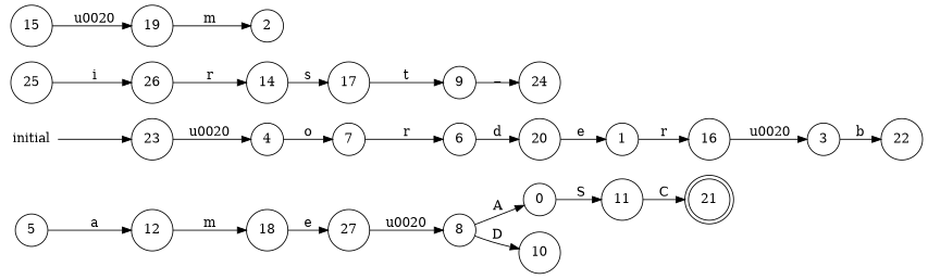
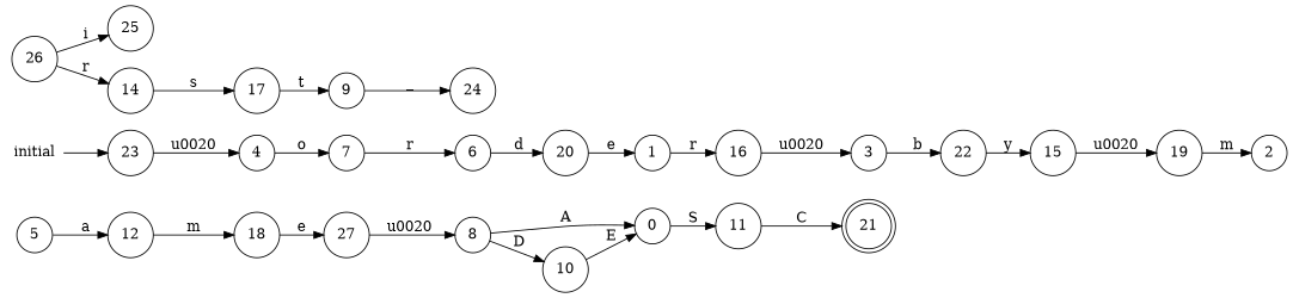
  digraph {
    rankdir=LR
    node [shape=circle]
    0
    11
    21 [shape=doublecircle]
    1
    16
    3
    22
    25
    26
    15
    19
    4
    7
    6
    20
    5
    12
    18
    27
    8
    10
    9
    24
    14
    17
    2
    23
    initial [shape=plaintext]
    0 -> 11 [label=S]
    11 -> 21 [label=C]
    1 -> 16 [label=r]
    16 -> 3 [label="\u0020"]
    3 -> 22 [label=b]
-   25 -> 26 [label=i]
+   22 -> 15 [label=y]
+   26 -> 25 [label=i]
    26 -> 14 [label=r]
    15 -> 19 [label="\u0020"]
    19 -> 2 [label=m]
    4 -> 7 [label=o]
    7 -> 6 [label=r]
    6 -> 20 [label=d]
    20 -> 1 [label=e]
    5 -> 12 [label=a]
    12 -> 18 [label=m]
    18 -> 27 [label=e]
    27 -> 8 [label="\u0020"]
    8 -> 0 [label=A]
    8 -> 10 [label=D]
+   10 -> 0 [label=E]
    9 -> 24 [label=_]
    14 -> 17 [label=s]
    17 -> 9 [label=t]
    23 -> 4 [label="\u0020"]
    initial -> 23
  }
